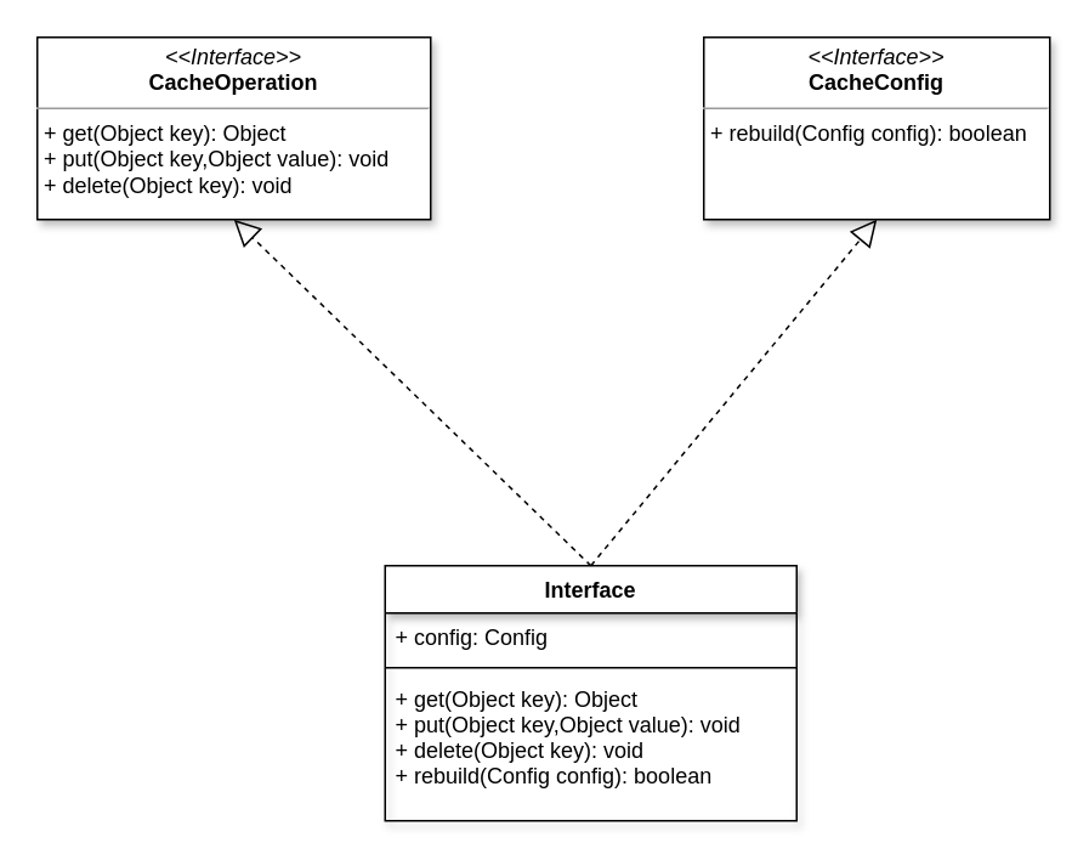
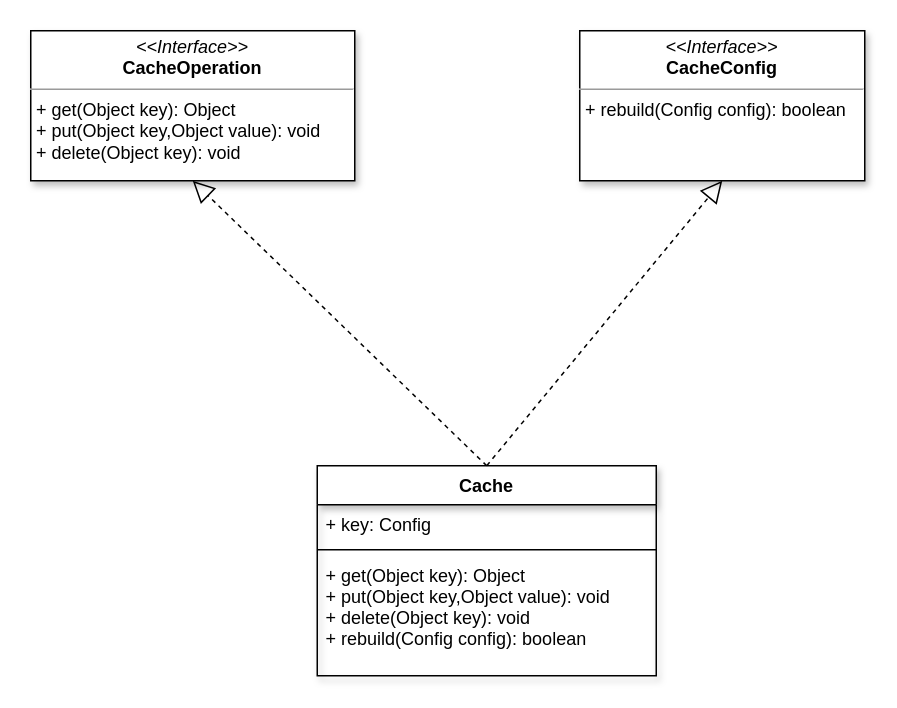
  <mxCell id="0" />
  <mxCell id="1" parent="0" />
  <mxCell id="2" value="&lt;p style=&quot;margin: 0px ; margin-top: 4px ; text-align: center&quot;&gt;&lt;i&gt;&amp;lt;&amp;lt;Interface&amp;gt;&amp;gt;&lt;/i&gt;&lt;br&gt;&lt;b&gt;CacheOperation&lt;/b&gt;&lt;/p&gt;&lt;hr size=&quot;1&quot;&gt;&lt;p style=&quot;margin: 0px ; margin-left: 4px&quot;&gt;+ get(Object key): Object&lt;br&gt;+ put(Object key,Object value): void&lt;/p&gt;&lt;p style=&quot;margin: 0px ; margin-left: 4px&quot;&gt;+ delete(Object key): void&lt;/p&gt;" style="verticalAlign=top;align=left;overflow=fill;fontSize=12;fontFamily=Helvetica;html=1;rounded=0;shadow=1;glass=0;sketch=0;" vertex="1" parent="1"><mxGeometry x="20" y="20" width="216" height="100" as="geometry" /></mxCell>
  <mxCell id="3" value="&lt;p style=&quot;margin: 0px ; margin-top: 4px ; text-align: center&quot;&gt;&lt;i&gt;&amp;lt;&amp;lt;Interface&amp;gt;&amp;gt;&lt;/i&gt;&lt;br&gt;&lt;b&gt;CacheConfig&lt;/b&gt;&lt;/p&gt;&lt;hr size=&quot;1&quot;&gt;&lt;p style=&quot;margin: 0px ; margin-left: 4px&quot;&gt;+ rebuild(Config config): boolean&lt;br&gt;&lt;/p&gt;" style="verticalAlign=top;align=left;overflow=fill;fontSize=12;fontFamily=Helvetica;html=1;rounded=0;shadow=1;glass=0;sketch=0;" vertex="1" parent="1"><mxGeometry x="386" y="20" width="190" height="100" as="geometry" /></mxCell>
- <mxCell id="4" value="Interface" style="swimlane;fontStyle=1;align=center;verticalAlign=top;childLayout=stackLayout;horizontal=1;startSize=26;horizontalStack=0;resizeParent=1;resizeParentMax=0;resizeLast=0;collapsible=1;marginBottom=0;rounded=0;shadow=1;glass=0;sketch=0;" vertex="1" parent="1"><mxGeometry x="211" y="310" width="226" height="140" as="geometry" /></mxCell>
- <mxCell id="5" value="+ config: Config" style="text;strokeColor=none;fillColor=none;align=left;verticalAlign=top;spacingLeft=4;spacingRight=4;overflow=hidden;rotatable=0;points=[[0,0.5],[1,0.5]];portConstraint=eastwest;" vertex="1" parent="4"><mxGeometry y="26" width="226" height="26" as="geometry" /></mxCell>
+ <mxCell id="4" value="Cache" style="swimlane;fontStyle=1;align=center;verticalAlign=top;childLayout=stackLayout;horizontal=1;startSize=26;horizontalStack=0;resizeParent=1;resizeParentMax=0;resizeLast=0;collapsible=1;marginBottom=0;rounded=0;shadow=1;glass=0;sketch=0;" vertex="1" parent="1"><mxGeometry x="211" y="310" width="226" height="140" as="geometry" /></mxCell>
+ <mxCell id="5" value="+ key: Config" style="text;strokeColor=none;fillColor=none;align=left;verticalAlign=top;spacingLeft=4;spacingRight=4;overflow=hidden;rotatable=0;points=[[0,0.5],[1,0.5]];portConstraint=eastwest;" vertex="1" parent="4"><mxGeometry y="26" width="226" height="26" as="geometry" /></mxCell>
  <mxCell id="6" value="" style="line;strokeWidth=1;fillColor=none;align=left;verticalAlign=middle;spacingTop=-1;spacingLeft=3;spacingRight=3;rotatable=0;labelPosition=right;points=[];portConstraint=eastwest;" vertex="1" parent="4"><mxGeometry y="52" width="226" height="8" as="geometry" /></mxCell>
  <mxCell id="7" value="+ get(Object key): Object&#10;+ put(Object key,Object value): void&#10;+ delete(Object key): void&#10;+ rebuild(Config config): boolean" style="text;strokeColor=none;fillColor=none;align=left;verticalAlign=top;spacingLeft=4;spacingRight=4;overflow=hidden;rotatable=0;points=[[0,0.5],[1,0.5]];portConstraint=eastwest;" vertex="1" parent="4"><mxGeometry y="60" width="226" height="80" as="geometry" /></mxCell>
  <mxCell id="8" value="" style="endArrow=block;dashed=1;endFill=0;endSize=12;html=1;entryX=0.5;entryY=1;entryDx=0;entryDy=0;exitX=0.5;exitY=0;exitDx=0;exitDy=0;" edge="1" parent="1" source="4" target="2"><mxGeometry width="160" relative="1" as="geometry"><mxPoint x="60" y="210" as="sourcePoint" /><mxPoint x="220" y="210" as="targetPoint" /></mxGeometry></mxCell>
  <mxCell id="9" value="" style="endArrow=block;dashed=1;endFill=0;endSize=12;html=1;entryX=0.5;entryY=1;entryDx=0;entryDy=0;exitX=0.5;exitY=0;exitDx=0;exitDy=0;" edge="1" parent="1" source="4" target="3"><mxGeometry width="160" relative="1" as="geometry"><mxPoint x="400" y="220" as="sourcePoint" /><mxPoint x="560" y="220" as="targetPoint" /></mxGeometry></mxCell>
